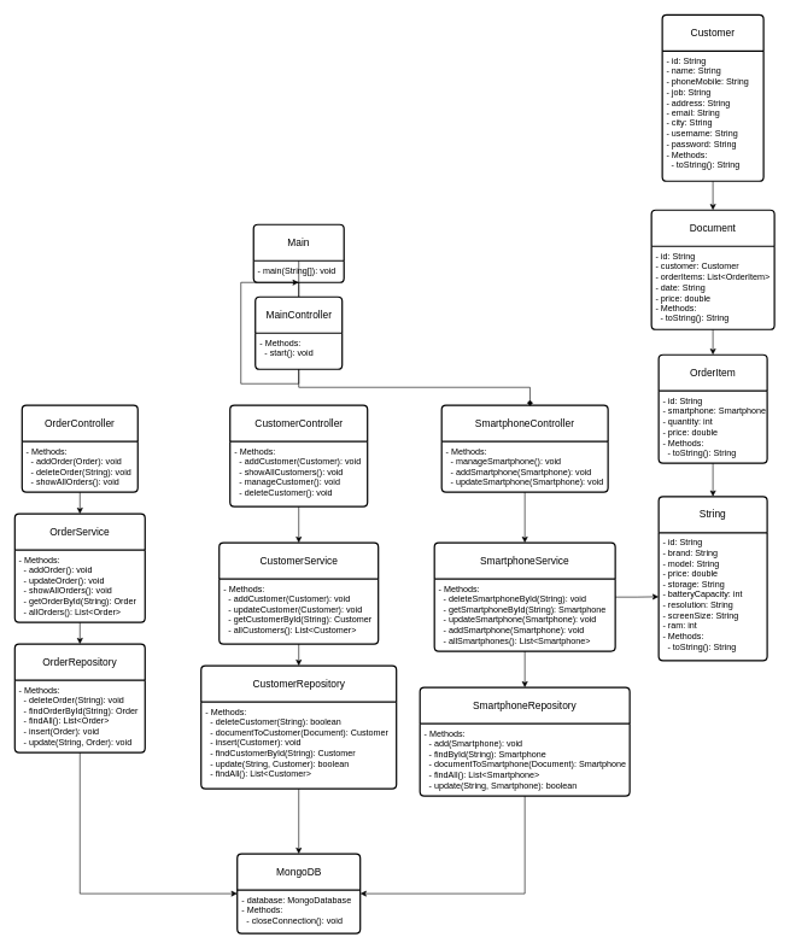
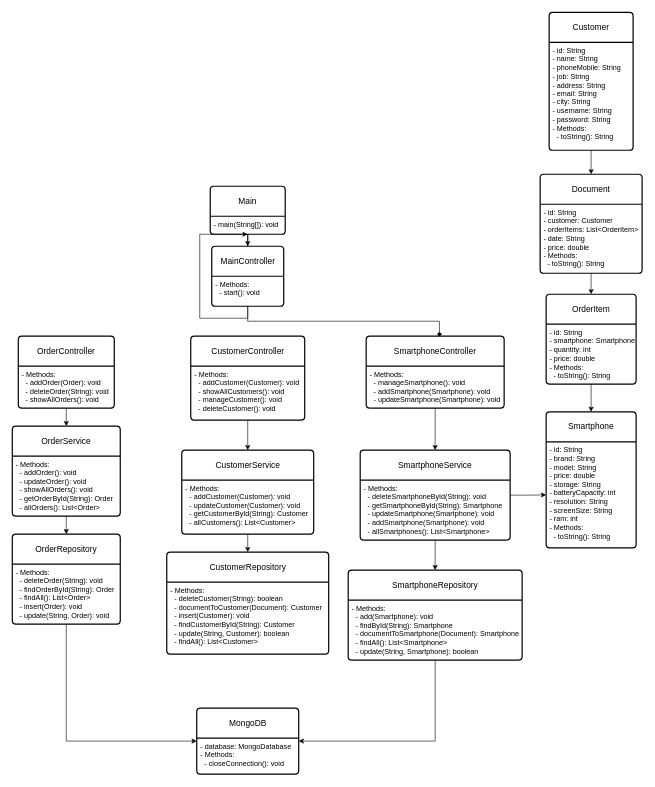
  <mxCell id="0" />
  <mxCell id="1" parent="0" />
- <mxCell id="2" style="edgeStyle=orthogonalEdgeStyle;rounded=0;orthogonalLoop=1;jettySize=auto;html=1;exitX=0.5;exitY=1;exitDx=0;exitDy=0;" edge="1" parent="1" source="3" target="4"><mxGeometry relative="1" as="geometry" /></mxCell>
+ <mxCell id="2" style="edgeStyle=orthogonalEdgeStyle;rounded=0;orthogonalLoop=1;jettySize=auto;html=1;exitX=0.5;exitY=1;exitDx=0;exitDy=0;" edge="1" parent="1" source="3" target="33"><mxGeometry relative="1" as="geometry" /></mxCell>
  <mxCell id="3" value="&lt;span data-teams=&quot;true&quot;&gt;Main&lt;br&gt;&lt;/span&gt;" style="swimlane;childLayout=stackLayout;horizontal=1;startSize=50;horizontalStack=0;rounded=1;fontSize=14;fontStyle=0;strokeWidth=2;resizeParent=0;resizeLast=1;shadow=0;dashed=0;align=center;arcSize=4;whiteSpace=wrap;html=1;" vertex="1" parent="1"><mxGeometry x="350" y="310" width="125" height="80" as="geometry" /></mxCell>
  <mxCell id="4" value="&lt;span data-teams=&quot;true&quot;&gt;- main(String[]): void&lt;/span&gt;" style="align=left;strokeColor=none;fillColor=none;spacingLeft=4;fontSize=12;verticalAlign=top;resizable=0;rotatable=0;part=1;html=1;" vertex="1" parent="3"><mxGeometry y="50" width="125" height="30" as="geometry" /></mxCell>
  <mxCell id="5" value="&lt;span data-teams=&quot;true&quot;&gt;Customer&lt;/span&gt;" style="swimlane;childLayout=stackLayout;horizontal=1;startSize=50;horizontalStack=0;rounded=1;fontSize=14;fontStyle=0;strokeWidth=2;resizeParent=0;resizeLast=1;shadow=0;dashed=0;align=center;arcSize=4;whiteSpace=wrap;html=1;" vertex="1" parent="1"><mxGeometry x="915" y="20" width="140" height="230" as="geometry" /></mxCell>
  <mxCell id="6" value="- id: String&lt;br&gt;- name: String&lt;br&gt;- phoneMobile: String&lt;br&gt;- job: String&lt;br&gt;- address: String&lt;br&gt;- email: String&lt;br&gt;- city: String&lt;br&gt;- username: String&lt;br&gt;- password: String&lt;br&gt;- Methods:&lt;br&gt;&amp;nbsp; - toString(): String" style="align=left;strokeColor=none;fillColor=none;spacingLeft=4;fontSize=12;verticalAlign=top;resizable=0;rotatable=0;part=1;html=1;" vertex="1" parent="5"><mxGeometry y="50" width="140" height="180" as="geometry" /></mxCell>
- <mxCell id="7" value="String" style="swimlane;childLayout=stackLayout;horizontal=1;startSize=50;horizontalStack=0;rounded=1;fontSize=14;fontStyle=0;strokeWidth=2;resizeParent=0;resizeLast=1;shadow=0;dashed=0;align=center;arcSize=4;whiteSpace=wrap;html=1;" vertex="1" parent="1"><mxGeometry x="910" y="686" width="150" height="227" as="geometry" /></mxCell>
+ <mxCell id="7" value="Smartphone" style="swimlane;childLayout=stackLayout;horizontal=1;startSize=50;horizontalStack=0;rounded=1;fontSize=14;fontStyle=0;strokeWidth=2;resizeParent=0;resizeLast=1;shadow=0;dashed=0;align=center;arcSize=4;whiteSpace=wrap;html=1;" vertex="1" parent="1"><mxGeometry x="910" y="686" width="150" height="227" as="geometry" /></mxCell>
  <mxCell id="8" value="- id: String&lt;br&gt;- brand: String&lt;br&gt;- model: String&lt;br&gt;- price: double&lt;br&gt;- storage: String&lt;br&gt;- batteryCapacity: int&lt;br&gt;- resolution: String&lt;br&gt;- screenSize: String&lt;br&gt;- ram: int&lt;br&gt;- Methods:&lt;br&gt;&amp;nbsp; - toString(): String" style="align=left;strokeColor=none;fillColor=none;spacingLeft=4;fontSize=12;verticalAlign=top;resizable=0;rotatable=0;part=1;html=1;" vertex="1" parent="7"><mxGeometry y="50" width="150" height="177" as="geometry" /></mxCell>
  <mxCell id="9" value="Document" style="swimlane;childLayout=stackLayout;horizontal=1;startSize=50;horizontalStack=0;rounded=1;fontSize=14;fontStyle=0;strokeWidth=2;resizeParent=0;resizeLast=1;shadow=0;dashed=0;align=center;arcSize=4;whiteSpace=wrap;html=1;" vertex="1" parent="1"><mxGeometry x="900" y="290" width="170" height="165" as="geometry" /></mxCell>
  <mxCell id="10" value="- id: String&lt;br&gt;- customer: Customer&lt;br&gt;- orderItems: List&amp;lt;OrderItem&amp;gt;&lt;br&gt;- date: String&lt;br&gt;- price: double&lt;br&gt;- Methods:&lt;br&gt;&amp;nbsp; - toString(): String" style="align=left;strokeColor=none;fillColor=none;spacingLeft=4;fontSize=12;verticalAlign=top;resizable=0;rotatable=0;part=1;html=1;" vertex="1" parent="9"><mxGeometry y="50" width="170" height="115" as="geometry" /></mxCell>
  <mxCell id="11" value="OrderService" style="swimlane;childLayout=stackLayout;horizontal=1;startSize=50;horizontalStack=0;rounded=1;fontSize=14;fontStyle=0;strokeWidth=2;resizeParent=0;resizeLast=1;shadow=0;dashed=0;align=center;arcSize=4;whiteSpace=wrap;html=1;" vertex="1" parent="1"><mxGeometry x="20" y="710" width="180" height="150" as="geometry" /></mxCell>
  <mxCell id="12" value="- Methods:&lt;br&gt;&amp;nbsp; - addOrder(): void&lt;br&gt;&amp;nbsp; - updateOrder(): void&lt;br&gt;&amp;nbsp; - showAllOrders(): void&lt;br&gt;&amp;nbsp; - getOrderById(String): Order&lt;br&gt;&amp;nbsp; - allOrders(): List&amp;lt;Order&amp;gt;" style="align=left;strokeColor=none;fillColor=none;spacingLeft=4;fontSize=12;verticalAlign=top;resizable=0;rotatable=0;part=1;html=1;" vertex="1" parent="11"><mxGeometry y="50" width="180" height="100" as="geometry" /></mxCell>
  <mxCell id="13" value="CustomerService" style="swimlane;childLayout=stackLayout;horizontal=1;startSize=50;horizontalStack=0;rounded=1;fontSize=14;fontStyle=0;strokeWidth=2;resizeParent=0;resizeLast=1;shadow=0;dashed=0;align=center;arcSize=4;whiteSpace=wrap;html=1;" vertex="1" parent="1"><mxGeometry x="302.5" y="750" width="220" height="140" as="geometry" /></mxCell>
  <mxCell id="14" value="- Methods:&lt;br&gt;&amp;nbsp; - addCustomer(Customer): void&lt;br&gt;&amp;nbsp; - updateCustomer(Customer): void&lt;br&gt;&amp;nbsp; - getCustomerById(String): Customer&lt;br&gt;&amp;nbsp; - allCustomers(): List&amp;lt;Customer&amp;gt;" style="align=left;strokeColor=none;fillColor=none;spacingLeft=4;fontSize=12;verticalAlign=top;resizable=0;rotatable=0;part=1;html=1;" vertex="1" parent="13"><mxGeometry y="50" width="220" height="90" as="geometry" /></mxCell>
  <mxCell id="15" value="SmartphoneService" style="swimlane;childLayout=stackLayout;horizontal=1;startSize=50;horizontalStack=0;rounded=1;fontSize=14;fontStyle=0;strokeWidth=2;resizeParent=0;resizeLast=1;shadow=0;dashed=0;align=center;arcSize=4;whiteSpace=wrap;html=1;" vertex="1" parent="1"><mxGeometry x="600" y="750" width="250" height="150" as="geometry" /></mxCell>
  <mxCell id="16" value="- Methods:&lt;br&gt;&amp;nbsp; - deleteSmartphoneById(String): void&lt;br&gt;&amp;nbsp; - getSmartphoneById(String): Smartphone&lt;br&gt;&amp;nbsp; - updateSmartphone(Smartphone): void&lt;br&gt;&amp;nbsp; - addSmartphone(Smartphone): void&lt;br&gt;&amp;nbsp; - allSmartphones(): List&amp;lt;Smartphone&amp;gt;" style="align=left;strokeColor=none;fillColor=none;spacingLeft=4;fontSize=12;verticalAlign=top;resizable=0;rotatable=0;part=1;html=1;" vertex="1" parent="15"><mxGeometry y="50" width="250" height="100" as="geometry" /></mxCell>
  <mxCell id="17" value="OrderController" style="swimlane;childLayout=stackLayout;horizontal=1;startSize=50;horizontalStack=0;rounded=1;fontSize=14;fontStyle=0;strokeWidth=2;resizeParent=0;resizeLast=1;shadow=0;dashed=0;align=center;arcSize=4;whiteSpace=wrap;html=1;" vertex="1" parent="1"><mxGeometry x="30" y="560" width="160" height="120" as="geometry" /></mxCell>
  <mxCell id="18" value="- Methods:&lt;br&gt;&amp;nbsp; - addOrder(Order): void&lt;br&gt;&amp;nbsp; - deleteOrder(String): void&lt;br&gt;&amp;nbsp; - showAllOrders(): void" style="align=left;strokeColor=none;fillColor=none;spacingLeft=4;fontSize=12;verticalAlign=top;resizable=0;rotatable=0;part=1;html=1;" vertex="1" parent="17"><mxGeometry y="50" width="160" height="70" as="geometry" /></mxCell>
  <mxCell id="19" value="CustomerController" style="swimlane;childLayout=stackLayout;horizontal=1;startSize=50;horizontalStack=0;rounded=1;fontSize=14;fontStyle=0;strokeWidth=2;resizeParent=0;resizeLast=1;shadow=0;dashed=0;align=center;arcSize=4;whiteSpace=wrap;html=1;" vertex="1" parent="1"><mxGeometry x="317.5" y="560" width="190" height="140" as="geometry" /></mxCell>
  <mxCell id="20" value="- Methods:&lt;br&gt;&amp;nbsp; - addCustomer(Customer): void&lt;br&gt;&amp;nbsp; - showAllCustomers(): void&lt;br&gt;&amp;nbsp; - manageCustomer(): void&lt;br&gt;&amp;nbsp; - deleteCustomer(): void" style="align=left;strokeColor=none;fillColor=none;spacingLeft=4;fontSize=12;verticalAlign=top;resizable=0;rotatable=0;part=1;html=1;" vertex="1" parent="19"><mxGeometry y="50" width="190" height="90" as="geometry" /></mxCell>
  <mxCell id="21" value="SmartphoneController" style="swimlane;childLayout=stackLayout;horizontal=1;startSize=50;horizontalStack=0;rounded=1;fontSize=14;fontStyle=0;strokeWidth=2;resizeParent=0;resizeLast=1;shadow=0;dashed=0;align=center;arcSize=4;whiteSpace=wrap;html=1;" vertex="1" parent="1"><mxGeometry x="610" y="560" width="230" height="120" as="geometry" /></mxCell>
  <mxCell id="22" value="- Methods:&lt;br&gt;&amp;nbsp; - manageSmartphone(): void&lt;br&gt;&amp;nbsp; - addSmartphone(Smartphone): void&lt;br&gt;&amp;nbsp; - updateSmartphone(Smartphone): void" style="align=left;strokeColor=none;fillColor=none;spacingLeft=4;fontSize=12;verticalAlign=top;resizable=0;rotatable=0;part=1;html=1;" vertex="1" parent="21"><mxGeometry y="50" width="230" height="70" as="geometry" /></mxCell>
  <mxCell id="23" value="MongoDB" style="swimlane;childLayout=stackLayout;horizontal=1;startSize=50;horizontalStack=0;rounded=1;fontSize=14;fontStyle=0;strokeWidth=2;resizeParent=0;resizeLast=1;shadow=0;dashed=0;align=center;arcSize=4;whiteSpace=wrap;html=1;" vertex="1" parent="1"><mxGeometry x="327.5" y="1180" width="170" height="110" as="geometry" /></mxCell>
  <mxCell id="24" value="- database: MongoDatabase&lt;br&gt;- Methods:&lt;br&gt;&amp;nbsp; - closeConnection(): void" style="align=left;strokeColor=none;fillColor=none;spacingLeft=4;fontSize=12;verticalAlign=top;resizable=0;rotatable=0;part=1;html=1;" vertex="1" parent="23"><mxGeometry y="50" width="170" height="60" as="geometry" /></mxCell>
- <mxCell id="25" style="edgeStyle=orthogonalEdgeStyle;rounded=0;orthogonalLoop=1;jettySize=auto;html=1;exitX=0.5;exitY=1;exitDx=0;exitDy=0;entryX=0.5;entryY=0;entryDx=0;entryDy=0;" edge="1" parent="1" source="26" target="23"><mxGeometry relative="1" as="geometry" /></mxCell>
  <mxCell id="26" value="CustomerRepository" style="swimlane;childLayout=stackLayout;horizontal=1;startSize=50;horizontalStack=0;rounded=1;fontSize=14;fontStyle=0;strokeWidth=2;resizeParent=0;resizeLast=1;shadow=0;dashed=0;align=center;arcSize=4;whiteSpace=wrap;html=1;" vertex="1" parent="1"><mxGeometry x="277.5" y="920" width="270" height="170" as="geometry" /></mxCell>
  <mxCell id="27" value="- Methods:&lt;br&gt;&amp;nbsp; - deleteCustomer(String): boolean&lt;br&gt;&amp;nbsp; - documentToCustomer(Document): Customer&lt;br&gt;&amp;nbsp; - insert(Customer): void&lt;br&gt;&amp;nbsp; - findCustomerById(String): Customer&lt;br&gt;&amp;nbsp; - update(String, Customer): boolean&lt;br&gt;&amp;nbsp; - findAll(): List&amp;lt;Customer&amp;gt;" style="align=left;strokeColor=none;fillColor=none;spacingLeft=4;fontSize=12;verticalAlign=top;resizable=0;rotatable=0;part=1;html=1;" vertex="1" parent="26"><mxGeometry y="50" width="270" height="120" as="geometry" /></mxCell>
  <mxCell id="28" value="OrderRepository" style="swimlane;childLayout=stackLayout;horizontal=1;startSize=50;horizontalStack=0;rounded=1;fontSize=14;fontStyle=0;strokeWidth=2;resizeParent=0;resizeLast=1;shadow=0;dashed=0;align=center;arcSize=4;whiteSpace=wrap;html=1;" vertex="1" parent="1"><mxGeometry x="20" y="890" width="180" height="150" as="geometry" /></mxCell>
  <mxCell id="29" value="- Methods:&lt;br&gt;&amp;nbsp; - deleteOrder(String): void&lt;br&gt;&amp;nbsp; - findOrderById(String): Order&lt;br&gt;&amp;nbsp; - findAll(): List&amp;lt;Order&amp;gt;&lt;br&gt;&amp;nbsp; - insert(Order): void&lt;br&gt;&amp;nbsp; - update(String, Order): void" style="align=left;strokeColor=none;fillColor=none;spacingLeft=4;fontSize=12;verticalAlign=top;resizable=0;rotatable=0;part=1;html=1;" vertex="1" parent="28"><mxGeometry y="50" width="180" height="100" as="geometry" /></mxCell>
  <mxCell id="30" value="SmartphoneRepository" style="swimlane;childLayout=stackLayout;horizontal=1;startSize=50;horizontalStack=0;rounded=1;fontSize=14;fontStyle=0;strokeWidth=2;resizeParent=0;resizeLast=1;shadow=0;dashed=0;align=center;arcSize=4;whiteSpace=wrap;html=1;" vertex="1" parent="1"><mxGeometry x="580" y="950" width="290" height="150" as="geometry" /></mxCell>
  <mxCell id="31" value="- Methods:&lt;br&gt;&amp;nbsp; - add(Smartphone): void&lt;br&gt;&amp;nbsp; - findById(String): Smartphone&lt;br&gt;&amp;nbsp; - documentToSmartphone(Document): Smartphone&lt;br&gt;&amp;nbsp; - findAll(): List&amp;lt;Smartphone&amp;gt;&lt;br&gt;&amp;nbsp; - update(String, Smartphone): boolean" style="align=left;strokeColor=none;fillColor=none;spacingLeft=4;fontSize=12;verticalAlign=top;resizable=0;rotatable=0;part=1;html=1;" vertex="1" parent="30"><mxGeometry y="50" width="290" height="100" as="geometry" /></mxCell>
  <mxCell id="32" style="edgeStyle=orthogonalEdgeStyle;rounded=0;orthogonalLoop=1;jettySize=auto;html=1;exitX=0.5;exitY=1;exitDx=0;exitDy=0;" edge="1" parent="1" source="33" target="4"><mxGeometry relative="1" as="geometry" /></mxCell>
  <mxCell id="33" value="MainController" style="swimlane;childLayout=stackLayout;horizontal=1;startSize=50;horizontalStack=0;rounded=1;fontSize=14;fontStyle=0;strokeWidth=2;resizeParent=0;resizeLast=1;shadow=0;dashed=0;align=center;arcSize=4;whiteSpace=wrap;html=1;" vertex="1" parent="1"><mxGeometry x="352.5" y="410" width="120" height="100" as="geometry" /></mxCell>
  <mxCell id="34" value="- Methods:&lt;br&gt;&amp;nbsp; - start(): void" style="align=left;strokeColor=none;fillColor=none;spacingLeft=4;fontSize=12;verticalAlign=top;resizable=0;rotatable=0;part=1;html=1;" vertex="1" parent="33"><mxGeometry y="50" width="120" height="50" as="geometry" /></mxCell>
  <mxCell id="35" value="OrderItem" style="swimlane;childLayout=stackLayout;horizontal=1;startSize=50;horizontalStack=0;rounded=1;fontSize=14;fontStyle=0;strokeWidth=2;resizeParent=0;resizeLast=1;shadow=0;dashed=0;align=center;arcSize=4;whiteSpace=wrap;html=1;" vertex="1" parent="1"><mxGeometry x="910" y="490" width="150" height="150" as="geometry" /></mxCell>
  <mxCell id="36" value="- id: String&lt;br&gt;- smartphone: Smartphone&lt;br&gt;- quantity: int&lt;br&gt;- price: double&lt;br&gt;- Methods:&lt;br&gt;&amp;nbsp; - toString(): String" style="align=left;strokeColor=none;fillColor=none;spacingLeft=4;fontSize=12;verticalAlign=top;resizable=0;rotatable=0;part=1;html=1;" vertex="1" parent="35"><mxGeometry y="50" width="150" height="100" as="geometry" /></mxCell>
  <mxCell id="37" style="edgeStyle=orthogonalEdgeStyle;rounded=0;orthogonalLoop=1;jettySize=auto;html=1;exitX=0.5;exitY=1;exitDx=0;exitDy=0;entryX=0.531;entryY=0.007;entryDx=0;entryDy=0;entryPerimeter=0;endArrow=diamond;" edge="1" parent="1" source="34" target="21"><mxGeometry relative="1" as="geometry"><mxPoint x="720" y="570" as="targetPoint" /></mxGeometry></mxCell>
  <mxCell id="38" style="edgeStyle=orthogonalEdgeStyle;rounded=0;orthogonalLoop=1;jettySize=auto;html=1;exitX=0.5;exitY=1;exitDx=0;exitDy=0;entryX=0.5;entryY=0;entryDx=0;entryDy=0;" edge="1" parent="1" source="18" target="11"><mxGeometry relative="1" as="geometry" /></mxCell>
  <mxCell id="39" style="edgeStyle=orthogonalEdgeStyle;rounded=0;orthogonalLoop=1;jettySize=auto;html=1;exitX=0.5;exitY=1;exitDx=0;exitDy=0;entryX=0.5;entryY=0;entryDx=0;entryDy=0;" edge="1" parent="1" source="12" target="28"><mxGeometry relative="1" as="geometry" /></mxCell>
  <mxCell id="40" style="edgeStyle=orthogonalEdgeStyle;rounded=0;orthogonalLoop=1;jettySize=auto;html=1;exitX=0.5;exitY=1;exitDx=0;exitDy=0;entryX=0;entryY=0.5;entryDx=0;entryDy=0;" edge="1" parent="1" source="29" target="23"><mxGeometry relative="1" as="geometry" /></mxCell>
  <mxCell id="41" style="edgeStyle=orthogonalEdgeStyle;rounded=0;orthogonalLoop=1;jettySize=auto;html=1;exitX=0.5;exitY=1;exitDx=0;exitDy=0;entryX=0.5;entryY=0;entryDx=0;entryDy=0;" edge="1" parent="1" source="20" target="13"><mxGeometry relative="1" as="geometry" /></mxCell>
  <mxCell id="42" style="edgeStyle=orthogonalEdgeStyle;rounded=0;orthogonalLoop=1;jettySize=auto;html=1;exitX=0.5;exitY=1;exitDx=0;exitDy=0;entryX=0.5;entryY=0;entryDx=0;entryDy=0;" edge="1" parent="1" source="22" target="15"><mxGeometry relative="1" as="geometry" /></mxCell>
  <mxCell id="43" style="edgeStyle=orthogonalEdgeStyle;rounded=0;orthogonalLoop=1;jettySize=auto;html=1;exitX=0.5;exitY=1;exitDx=0;exitDy=0;entryX=0.5;entryY=0;entryDx=0;entryDy=0;" edge="1" parent="1" source="16" target="30"><mxGeometry relative="1" as="geometry" /></mxCell>
  <mxCell id="44" style="edgeStyle=orthogonalEdgeStyle;rounded=0;orthogonalLoop=1;jettySize=auto;html=1;exitX=0.5;exitY=1;exitDx=0;exitDy=0;entryX=0.5;entryY=0;entryDx=0;entryDy=0;" edge="1" parent="1" source="14" target="26"><mxGeometry relative="1" as="geometry" /></mxCell>
  <mxCell id="45" style="edgeStyle=orthogonalEdgeStyle;rounded=0;orthogonalLoop=1;jettySize=auto;html=1;exitX=0.5;exitY=1;exitDx=0;exitDy=0;entryX=1;entryY=0.5;entryDx=0;entryDy=0;" edge="1" parent="1" source="31" target="23"><mxGeometry relative="1" as="geometry" /></mxCell>
  <mxCell id="46" style="edgeStyle=orthogonalEdgeStyle;rounded=0;orthogonalLoop=1;jettySize=auto;html=1;exitX=0.5;exitY=1;exitDx=0;exitDy=0;entryX=0.5;entryY=0;entryDx=0;entryDy=0;" edge="1" parent="1" source="36" target="7"><mxGeometry relative="1" as="geometry" /></mxCell>
  <mxCell id="47" style="edgeStyle=orthogonalEdgeStyle;rounded=0;orthogonalLoop=1;jettySize=auto;html=1;exitX=1;exitY=0.25;exitDx=0;exitDy=0;entryX=0;entryY=0.5;entryDx=0;entryDy=0;" edge="1" parent="1" source="16" target="8"><mxGeometry relative="1" as="geometry" /></mxCell>
  <mxCell id="48" style="edgeStyle=orthogonalEdgeStyle;rounded=0;orthogonalLoop=1;jettySize=auto;html=1;exitX=0.5;exitY=1;exitDx=0;exitDy=0;entryX=0.5;entryY=0;entryDx=0;entryDy=0;" edge="1" parent="1" source="6" target="9"><mxGeometry relative="1" as="geometry" /></mxCell>
  <mxCell id="49" style="edgeStyle=orthogonalEdgeStyle;rounded=0;orthogonalLoop=1;jettySize=auto;html=1;exitX=0.5;exitY=1;exitDx=0;exitDy=0;entryX=0.5;entryY=0;entryDx=0;entryDy=0;" edge="1" parent="1" source="10" target="35"><mxGeometry relative="1" as="geometry" /></mxCell>
